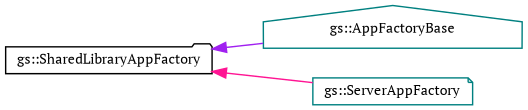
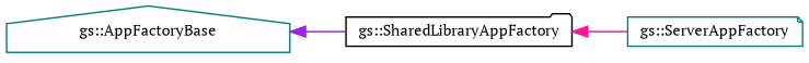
  digraph {
    fontname="PT Serif"
    rankdir=LR
    node [color=teal fillcolor=white fontname="PT Serif" fontsize=10 style=filled]
    edge [dir=back fontname="PT Serif" fontsize=10 labelfontname=Helvetica labelfontsize=10 style=solid]
    n1 [height=0.2 label="gs::AppFactoryBase" shape=house width=0.4]
    n2 [color=black height=0.2 label="gs::SharedLibraryAppFactory" shape=folder width=0.4]
    n3 [height=0.2 label="gs::ServerAppFactory" shape=note width=0.4]
-   n2 -> n1 [color=purple]
+   n1 -> n2 [color=purple]
    n2 -> n3 [color=deeppink]
  }
